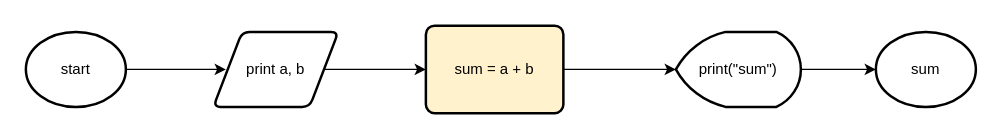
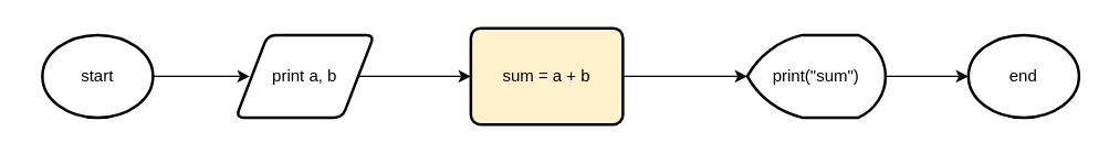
  <mxCell id="0" />
  <mxCell id="1" parent="0" />
  <mxCell id="2" style="edgeStyle=orthogonalEdgeStyle;rounded=0;orthogonalLoop=1;jettySize=auto;html=1;" edge="1" parent="1" source="3"><mxGeometry relative="1" as="geometry"><mxPoint x="180" y="55" as="targetPoint" /></mxGeometry></mxCell>
- <mxCell id="3" value="start" style="strokeWidth=2;html=1;shape=mxgraph.flowchart.start_1;whiteSpace=wrap;" vertex="1" parent="1"><mxGeometry x="20" y="25" width="80" height="60" as="geometry" /></mxCell>
+ <mxCell id="3" value="start" style="strokeWidth=2;html=1;shape=mxgraph.flowchart.start_1;whiteSpace=wrap;" vertex="1" parent="1"><mxGeometry x="30" y="25" width="80" height="60" as="geometry" /></mxCell>
  <mxCell id="4" style="edgeStyle=orthogonalEdgeStyle;rounded=0;orthogonalLoop=1;jettySize=auto;html=1;" edge="1" parent="1" source="5"><mxGeometry relative="1" as="geometry"><mxPoint x="340" y="55" as="targetPoint" /></mxGeometry></mxCell>
  <mxCell id="5" value="print a, b" style="shape=parallelogram;html=1;strokeWidth=2;perimeter=parallelogramPerimeter;whiteSpace=wrap;rounded=1;arcSize=12;size=0.23;" vertex="1" parent="1"><mxGeometry x="170" y="25" width="100" height="60" as="geometry" /></mxCell>
  <mxCell id="6" style="edgeStyle=orthogonalEdgeStyle;rounded=0;orthogonalLoop=1;jettySize=auto;html=1;" edge="1" parent="1" source="7"><mxGeometry relative="1" as="geometry"><mxPoint x="540" y="55" as="targetPoint" /></mxGeometry></mxCell>
  <mxCell id="7" value="sum = a + b" style="rounded=1;whiteSpace=wrap;html=1;absoluteArcSize=1;arcSize=14;strokeWidth=2;fillColor=#fff2cc;" vertex="1" parent="1"><mxGeometry x="340" y="20" width="110" height="70" as="geometry" /></mxCell>
  <mxCell id="8" style="edgeStyle=orthogonalEdgeStyle;rounded=0;orthogonalLoop=1;jettySize=auto;html=1;" edge="1" parent="1" source="9"><mxGeometry relative="1" as="geometry"><mxPoint x="700" y="55" as="targetPoint" /></mxGeometry></mxCell>
  <mxCell id="9" value="print(&quot;sum&quot;)" style="strokeWidth=2;html=1;shape=mxgraph.flowchart.display;whiteSpace=wrap;" vertex="1" parent="1"><mxGeometry x="540" y="25" width="100" height="60" as="geometry" /></mxCell>
- <mxCell id="10" value="sum" style="strokeWidth=2;html=1;shape=mxgraph.flowchart.start_1;whiteSpace=wrap;" vertex="1" parent="1"><mxGeometry x="700" y="25" width="80" height="60" as="geometry" /></mxCell>
+ <mxCell id="10" value="end" style="strokeWidth=2;html=1;shape=mxgraph.flowchart.start_1;whiteSpace=wrap;" vertex="1" parent="1"><mxGeometry x="700" y="25" width="80" height="60" as="geometry" /></mxCell>
